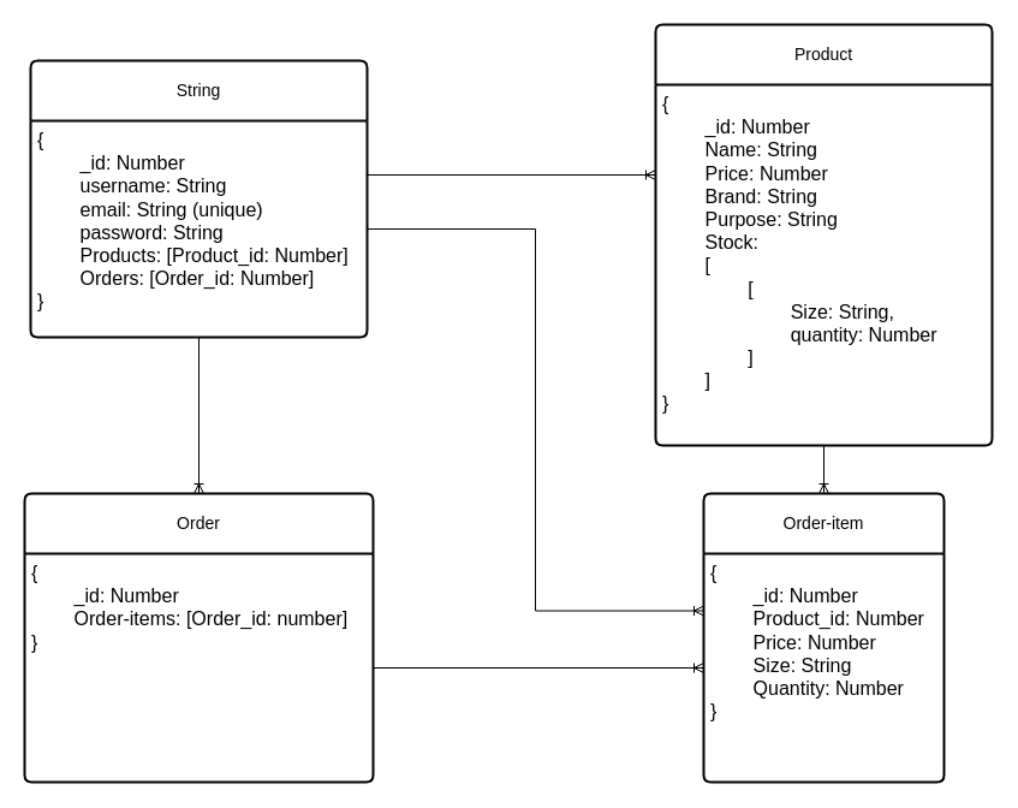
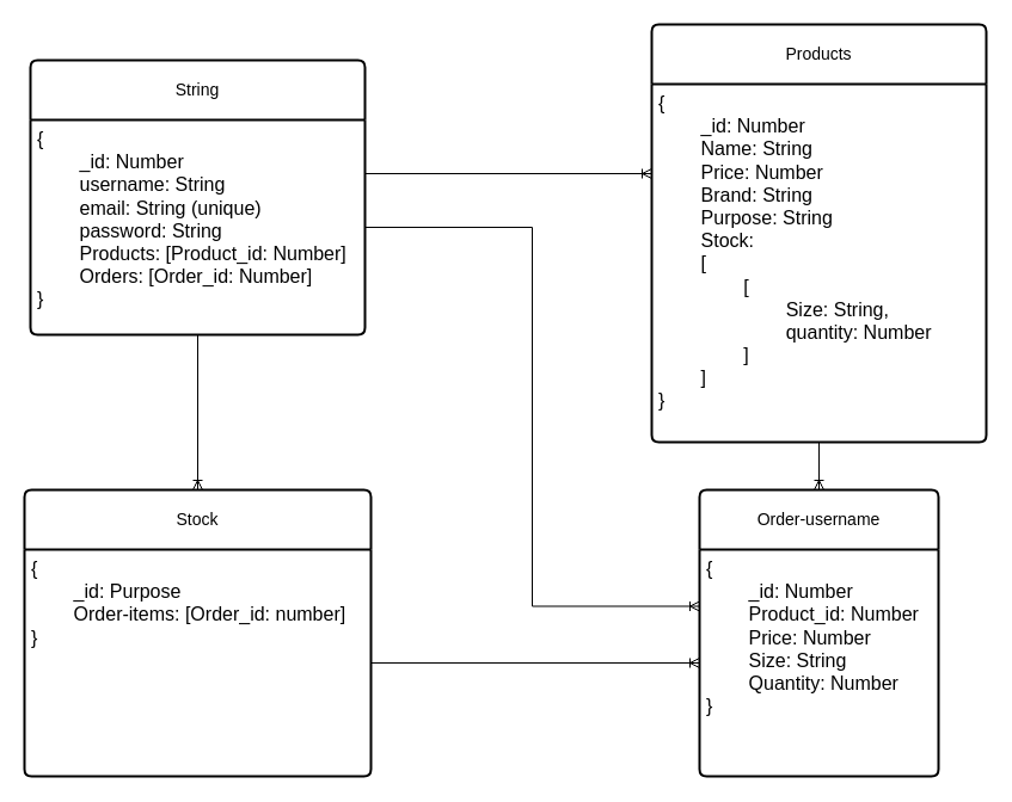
  <mxCell id="0" />
  <mxCell id="1" parent="0" />
  <mxCell id="2" value="String" style="swimlane;childLayout=stackLayout;horizontal=1;startSize=50;horizontalStack=0;rounded=1;fontSize=14;fontStyle=0;strokeWidth=2;resizeParent=0;resizeLast=1;shadow=0;dashed=0;align=center;arcSize=4;whiteSpace=wrap;html=1;" parent="1" vertex="1"><mxGeometry x="25" y="50" width="280" height="230" as="geometry" /></mxCell>
  <mxCell id="3" value="&lt;div style=&quot;font-size: 16px;&quot;&gt;&lt;span style=&quot;background-color: initial;&quot;&gt;&lt;font style=&quot;font-size: 16px;&quot;&gt;{&lt;/font&gt;&lt;/span&gt;&lt;/div&gt;&lt;div style=&quot;font-size: 16px;&quot;&gt;&lt;span style=&quot;background-color: initial;&quot;&gt;&lt;font style=&quot;font-size: 16px;&quot;&gt;&lt;span style=&quot;white-space: pre;&quot;&gt;&#09;&lt;/span&gt;_id: Number&lt;/font&gt;&lt;/span&gt;&lt;/div&gt;&lt;div style=&quot;font-size: 16px;&quot;&gt;&lt;span style=&quot;background-color: initial;&quot;&gt;&lt;font style=&quot;font-size: 16px;&quot;&gt;&lt;span style=&quot;white-space: pre;&quot;&gt;&#09;&lt;/span&gt;username: String&lt;br&gt;&lt;/font&gt;&lt;/span&gt;&lt;/div&gt;&lt;div style=&quot;font-size: 16px;&quot;&gt;&lt;span style=&quot;background-color: initial;&quot;&gt;&lt;font style=&quot;font-size: 16px;&quot;&gt;&lt;span style=&quot;white-space: pre;&quot;&gt;&#09;&lt;/span&gt;email: String (unique)&lt;br&gt;&lt;/font&gt;&lt;/span&gt;&lt;/div&gt;&lt;div style=&quot;font-size: 16px;&quot;&gt;&lt;/div&gt;&lt;div style=&quot;font-size: 16px;&quot;&gt;&lt;span style=&quot;background-color: initial;&quot;&gt;&lt;font style=&quot;font-size: 16px;&quot;&gt;&lt;span style=&quot;white-space: pre;&quot;&gt;&#09;&lt;/span&gt;password: String&lt;/font&gt;&lt;/span&gt;&lt;/div&gt;&lt;div style=&quot;font-size: 16px;&quot;&gt;&lt;span style=&quot;background-color: initial;&quot;&gt;&lt;font style=&quot;font-size: 16px;&quot;&gt;&lt;span style=&quot;white-space: pre;&quot;&gt;&#09;&lt;/span&gt;Products: [Product_id: Number]&lt;br&gt;&lt;/font&gt;&lt;/span&gt;&lt;/div&gt;&lt;div style=&quot;font-size: 16px;&quot;&gt;&lt;span style=&quot;background-color: initial;&quot;&gt;&lt;font style=&quot;font-size: 16px;&quot;&gt;&lt;span style=&quot;white-space: pre;&quot;&gt;&#09;&lt;/span&gt;Orders: [Order_id: Number]&lt;br&gt;&lt;/font&gt;&lt;/span&gt;&lt;/div&gt;&lt;div style=&quot;font-size: 16px;&quot;&gt;&lt;span style=&quot;background-color: initial;&quot;&gt;&lt;font style=&quot;font-size: 16px;&quot;&gt;}&lt;/font&gt;&lt;/span&gt;&lt;/div&gt;&lt;div style=&quot;font-size: 16px;&quot;&gt;&lt;br&gt;&lt;/div&gt;" style="align=left;strokeColor=none;fillColor=none;spacingLeft=4;fontSize=12;verticalAlign=top;resizable=0;rotatable=0;part=1;html=1;" parent="2" vertex="1"><mxGeometry y="50" width="280" height="180" as="geometry" /></mxCell>
- <mxCell id="4" value="Product" style="swimlane;childLayout=stackLayout;horizontal=1;startSize=50;horizontalStack=0;rounded=1;fontSize=14;fontStyle=0;strokeWidth=2;resizeParent=0;resizeLast=1;shadow=0;dashed=0;align=center;arcSize=4;whiteSpace=wrap;html=1;" parent="1" vertex="1"><mxGeometry x="545" y="20" width="280" height="350" as="geometry" /></mxCell>
+ <mxCell id="4" value="Products" style="swimlane;childLayout=stackLayout;horizontal=1;startSize=50;horizontalStack=0;rounded=1;fontSize=14;fontStyle=0;strokeWidth=2;resizeParent=0;resizeLast=1;shadow=0;dashed=0;align=center;arcSize=4;whiteSpace=wrap;html=1;" parent="1" vertex="1"><mxGeometry x="545" y="20" width="280" height="350" as="geometry" /></mxCell>
  <mxCell id="5" value="&lt;font style=&quot;font-size: 16px;&quot;&gt;{&lt;br&gt;&lt;span style=&quot;white-space: pre;&quot;&gt;&#09;&lt;/span&gt;_id: Number&lt;br&gt;&lt;span style=&quot;white-space: pre;&quot;&gt;&#09;&lt;/span&gt;Name: String&lt;br&gt;&lt;span style=&quot;white-space: pre;&quot;&gt;&#09;&lt;/span&gt;Price: Number&lt;br&gt;&lt;span style=&quot;white-space: pre;&quot;&gt;&#09;&lt;/span&gt;Brand: String&lt;br&gt;&lt;span style=&quot;white-space: pre;&quot;&gt;&#09;&lt;/span&gt;Purpose: String&lt;br&gt;&lt;span style=&quot;white-space: pre;&quot;&gt;&#09;&lt;/span&gt;Stock: &lt;span style=&quot;white-space: pre;&quot;&gt;&#09;&lt;/span&gt;&lt;br&gt;&lt;span style=&quot;white-space: pre;&quot;&gt;&#09;&lt;/span&gt;[&lt;br&gt;&lt;span style=&quot;white-space: pre;&quot;&gt;&#09;&lt;/span&gt;&lt;span style=&quot;white-space: pre;&quot;&gt;&#09;&lt;/span&gt;[ &lt;br&gt;&lt;span style=&quot;white-space: pre;&quot;&gt;&#09;&lt;/span&gt;&lt;span style=&quot;white-space: pre;&quot;&gt;&#09;&lt;/span&gt;&lt;span style=&quot;white-space: pre;&quot;&gt;&#09;&lt;/span&gt;Size: String, &lt;br&gt;&lt;span style=&quot;white-space: pre;&quot;&gt;&#09;&lt;/span&gt;&lt;span style=&quot;white-space: pre;&quot;&gt;&#09;&lt;span style=&quot;white-space: pre;&quot;&gt;&#09;&lt;/span&gt;&lt;/span&gt;quantity: Number&lt;br&gt;&lt;span style=&quot;white-space: pre;&quot;&gt;&#09;&lt;/span&gt;&lt;span style=&quot;white-space: pre;&quot;&gt;&#09;&lt;/span&gt;]&lt;br&gt;&lt;span style=&quot;white-space: pre;&quot;&gt;&#09;&lt;/span&gt;]&lt;br&gt;}&lt;br&gt;&lt;span style=&quot;white-space: pre;&quot;&gt;&#09;&lt;/span&gt;&lt;br&gt;&lt;/font&gt;" style="align=left;strokeColor=none;fillColor=none;spacingLeft=4;fontSize=12;verticalAlign=top;resizable=0;rotatable=0;part=1;html=1;" parent="4" vertex="1"><mxGeometry y="50" width="280" height="300" as="geometry" /></mxCell>
  <mxCell id="6" style="edgeStyle=orthogonalEdgeStyle;rounded=0;orthogonalLoop=1;jettySize=auto;html=1;exitX=1;exitY=0.25;exitDx=0;exitDy=0;entryX=0;entryY=0.25;entryDx=0;entryDy=0;endArrow=ERoneToMany;endFill=0;" parent="1" source="3" target="5" edge="1"><mxGeometry relative="1" as="geometry" /></mxCell>
- <mxCell id="7" value="Order-item" style="swimlane;childLayout=stackLayout;horizontal=1;startSize=50;horizontalStack=0;rounded=1;fontSize=14;fontStyle=0;strokeWidth=2;resizeParent=0;resizeLast=1;shadow=0;dashed=0;align=center;arcSize=4;whiteSpace=wrap;html=1;" parent="1" vertex="1"><mxGeometry x="585" y="410" width="200" height="240" as="geometry" /></mxCell>
+ <mxCell id="7" value="Order-username" style="swimlane;childLayout=stackLayout;horizontal=1;startSize=50;horizontalStack=0;rounded=1;fontSize=14;fontStyle=0;strokeWidth=2;resizeParent=0;resizeLast=1;shadow=0;dashed=0;align=center;arcSize=4;whiteSpace=wrap;html=1;" parent="1" vertex="1"><mxGeometry x="585" y="410" width="200" height="240" as="geometry" /></mxCell>
  <mxCell id="8" value="&lt;font style=&quot;font-size: 16px;&quot;&gt;{&lt;br&gt;&lt;span style=&quot;white-space: pre;&quot;&gt;&#09;&lt;/span&gt;_id: Number&lt;br&gt;&lt;span style=&quot;white-space: pre;&quot;&gt;&#09;&lt;/span&gt;Product_id: Number&lt;br&gt;&lt;span style=&quot;white-space: pre;&quot;&gt;&#09;&lt;/span&gt;Price: Number&lt;br&gt;&lt;span style=&quot;white-space: pre;&quot;&gt;&#09;&lt;/span&gt;Size: String&lt;br&gt;&lt;span style=&quot;white-space: pre;&quot;&gt;&#09;&lt;/span&gt;Quantity: Number&lt;br&gt;}&lt;br&gt;&lt;span style=&quot;white-space: pre;&quot;&gt;&#09;&lt;/span&gt;&lt;br&gt;&lt;/font&gt;" style="align=left;strokeColor=none;fillColor=none;spacingLeft=4;fontSize=12;verticalAlign=top;resizable=0;rotatable=0;part=1;html=1;" parent="7" vertex="1"><mxGeometry y="50" width="200" height="190" as="geometry" /></mxCell>
  <mxCell id="9" style="edgeStyle=orthogonalEdgeStyle;rounded=0;orthogonalLoop=1;jettySize=auto;html=1;exitX=1;exitY=0.5;exitDx=0;exitDy=0;entryX=0;entryY=0.25;entryDx=0;entryDy=0;endArrow=ERoneToMany;endFill=0;" parent="1" source="3" target="8" edge="1"><mxGeometry relative="1" as="geometry" /></mxCell>
  <mxCell id="10" style="edgeStyle=orthogonalEdgeStyle;rounded=0;orthogonalLoop=1;jettySize=auto;html=1;exitX=0.5;exitY=1;exitDx=0;exitDy=0;entryX=0.5;entryY=0;entryDx=0;entryDy=0;endArrow=ERoneToMany;endFill=0;startArrow=none;startFill=0;" parent="1" source="5" target="7" edge="1"><mxGeometry relative="1" as="geometry" /></mxCell>
- <mxCell id="11" value="Order" style="swimlane;childLayout=stackLayout;horizontal=1;startSize=50;horizontalStack=0;rounded=1;fontSize=14;fontStyle=0;strokeWidth=2;resizeParent=0;resizeLast=1;shadow=0;dashed=0;align=center;arcSize=4;whiteSpace=wrap;html=1;" parent="1" vertex="1"><mxGeometry x="20" y="410" width="290" height="240" as="geometry" /></mxCell>
- <mxCell id="12" value="&lt;font style=&quot;font-size: 16px;&quot;&gt;{&lt;br&gt;&lt;span style=&quot;white-space: pre;&quot;&gt;&#09;&lt;/span&gt;_id: Number&lt;br&gt;&lt;span style=&quot;white-space: pre;&quot;&gt;&#09;&lt;/span&gt;Order-items: [Order_id: number]&lt;br&gt;}&lt;br&gt;&lt;span style=&quot;white-space: pre;&quot;&gt;&#09;&lt;/span&gt;&lt;br&gt;&lt;/font&gt;" style="align=left;strokeColor=none;fillColor=none;spacingLeft=4;fontSize=12;verticalAlign=top;resizable=0;rotatable=0;part=1;html=1;" parent="11" vertex="1"><mxGeometry y="50" width="290" height="190" as="geometry" /></mxCell>
+ <mxCell id="11" value="Stock" style="swimlane;childLayout=stackLayout;horizontal=1;startSize=50;horizontalStack=0;rounded=1;fontSize=14;fontStyle=0;strokeWidth=2;resizeParent=0;resizeLast=1;shadow=0;dashed=0;align=center;arcSize=4;whiteSpace=wrap;html=1;" parent="1" vertex="1"><mxGeometry x="20" y="410" width="290" height="240" as="geometry" /></mxCell>
+ <mxCell id="12" value="&lt;font style=&quot;font-size: 16px;&quot;&gt;{&lt;br&gt;&lt;span style=&quot;white-space: pre;&quot;&gt;&#09;&lt;/span&gt;_id: Purpose&lt;br&gt;&lt;span style=&quot;white-space: pre;&quot;&gt;&#09;&lt;/span&gt;Order-items: [Order_id: number]&lt;br&gt;}&lt;br&gt;&lt;span style=&quot;white-space: pre;&quot;&gt;&#09;&lt;/span&gt;&lt;br&gt;&lt;/font&gt;" style="align=left;strokeColor=none;fillColor=none;spacingLeft=4;fontSize=12;verticalAlign=top;resizable=0;rotatable=0;part=1;html=1;" parent="11" vertex="1"><mxGeometry y="50" width="290" height="190" as="geometry" /></mxCell>
  <mxCell id="13" style="edgeStyle=orthogonalEdgeStyle;rounded=0;orthogonalLoop=1;jettySize=auto;html=1;exitX=1;exitY=0.5;exitDx=0;exitDy=0;entryX=0;entryY=0.5;entryDx=0;entryDy=0;endArrow=ERoneToMany;endFill=0;" parent="1" source="12" target="8" edge="1"><mxGeometry relative="1" as="geometry" /></mxCell>
  <mxCell id="14" style="edgeStyle=orthogonalEdgeStyle;rounded=0;orthogonalLoop=1;jettySize=auto;html=1;exitX=0.5;exitY=1;exitDx=0;exitDy=0;entryX=0.5;entryY=0;entryDx=0;entryDy=0;endArrow=ERoneToMany;endFill=0;" parent="1" source="3" target="11" edge="1"><mxGeometry relative="1" as="geometry" /></mxCell>
